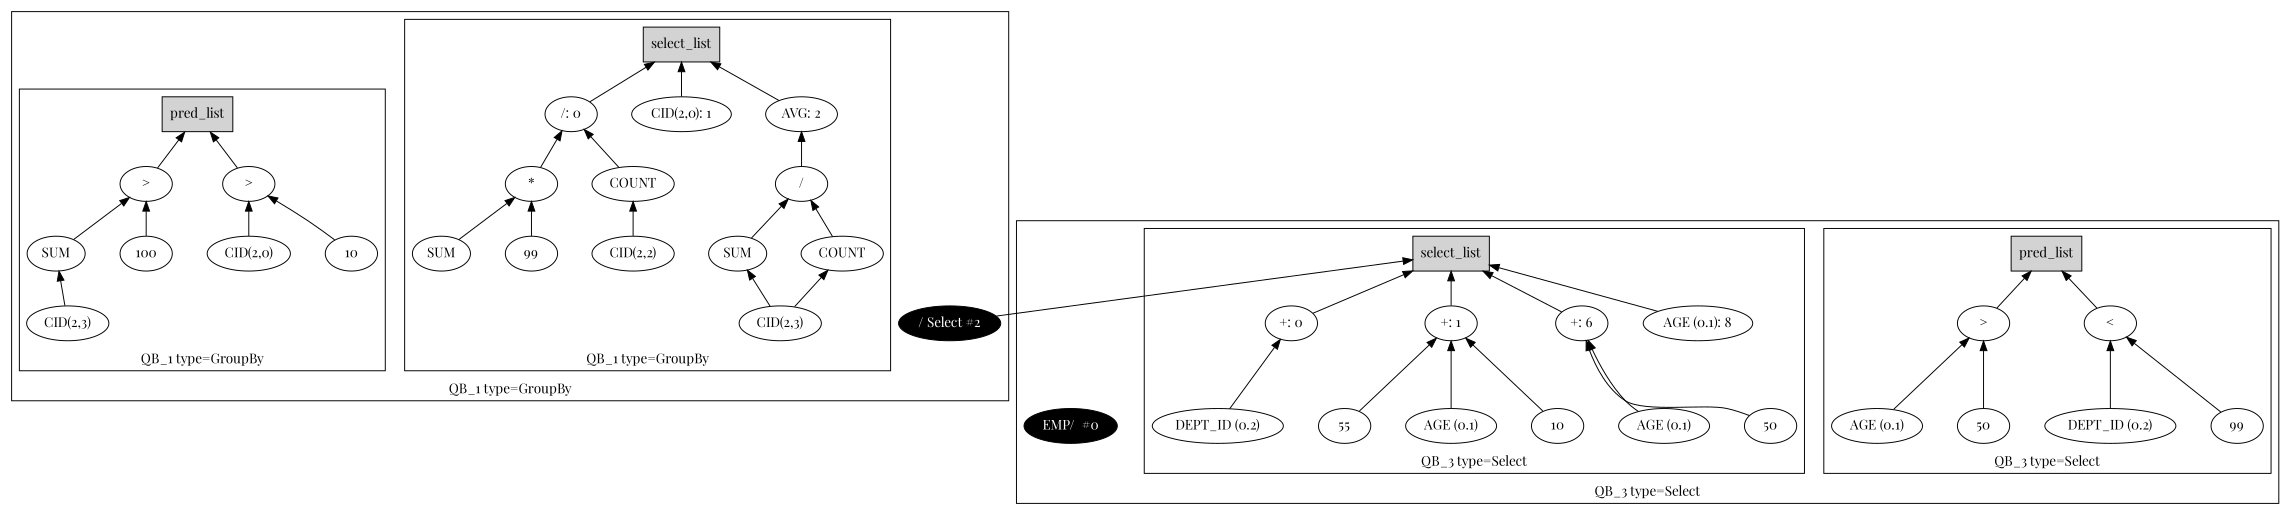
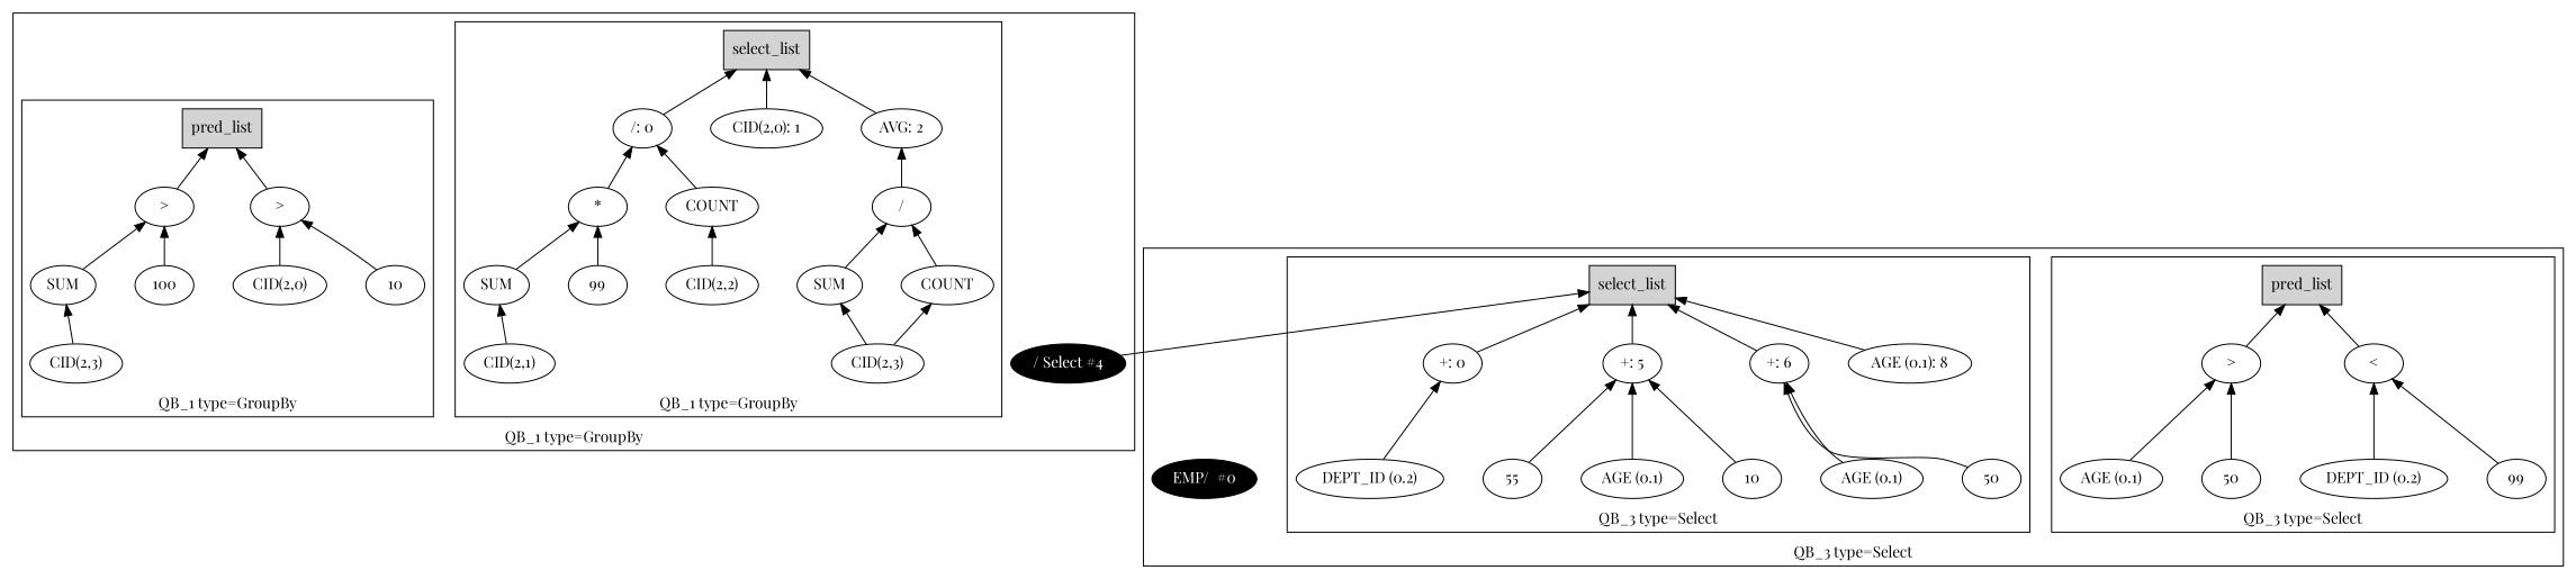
  digraph {
    fontname="Playfair Display"
    nodesep=0.5
    ordering=in
    rankdir=BT
    node [fontname="Playfair Display"]
    edge [fontname="Playfair Display"]
    n1 [label=select_list shape=box style=filled]
    n2 [label="/: 0"]
    n3 [label="*"]
    n4 [label=SUM]
+   n5 [label="CID(2,1)"]
    n6 [label=99]
    n7 [label=COUNT]
    n8 [label="CID(2,2)"]
    n9 [label="CID(2,0): 1"]
    n10 [label="AVG: 2"]
    n11 [label="/"]
    n12 [label=SUM]
    n13 [label="CID(2,3)"]
    n14 [label=COUNT]
    n15 [label=">"]
    n16 [label=pred_list shape=box style=filled]
    n17 [label=SUM]
    n18 [label="CID(2,3)"]
    n19 [label=100]
    n20 [label=">"]
    n21 [label="CID(2,0)"]
    n22 [label=10]
-   n23 [fillcolor=black fontcolor=white label="/ Select #2" style=filled]
+   n23 [fillcolor=black fontcolor=white label="/ Select #4" style=filled]
    n24 [label=">"]
    n25 [label=pred_list shape=box style=filled]
    n26 [label="AGE (0.1)"]
    n27 [label=50]
    n28 [label="<"]
    n29 [label="DEPT_ID (0.2)"]
    n30 [label=99]
    n31 [label=select_list shape=box style=filled]
    n32 [label="+: 0"]
    n33 [label="DEPT_ID (0.2)"]
    n34 [label=55]
-   n35 [label="+: 1"]
+   n35 [label="+: 5"]
    n36 [label="AGE (0.1)"]
    n37 [label=10]
    n38 [label="+: 6"]
    n39 [label="AGE (0.1)"]
    n40 [label=50]
    n41 [label="AGE (0.1): 8"]
    n42 [fillcolor=black fontcolor=white label="EMP/  #0" style=filled]
    subgraph cluster_1 {
      label="QB_1 type=GroupBy"
      n23
      subgraph cluster_2 {
        label="QB_1 type=GroupBy"
        n1
        n2
        n3
        n4
+       n5
        n6
        n7
        n8
        n9
        n10
        n11
        n12
        n13
        n14
      }
      subgraph cluster_3 {
        label="QB_1 type=GroupBy"
        n15
        n16
        n17
        n18
        n19
        n20
        n21
        n22
      }
    }
    subgraph cluster_4 {
      label="QB_3 type=Select"
      n42
      subgraph cluster_5 {
        label="QB_3 type=Select"
        n24
        n25
        n26
        n27
        n28
        n29
        n30
      }
      subgraph cluster_6 {
        label="QB_3 type=Select"
        n31
        n32
        n33
        n34
        n35
        n36
        n37
        n38
        n39
        n40
        n41
      }
    }
    n2 -> n1
    n3 -> n2
    n4 -> n3
+   n5 -> n4
    n6 -> n3
    n7 -> n2
    n8 -> n7
    n9 -> n1
    n10 -> n1
    n11 -> n10
    n12 -> n11
    n13 -> n12
    n13 -> n14
    n14 -> n11
    n15 -> n16
    n17 -> n15
    n18 -> n17
    n19 -> n15
    n20 -> n16
    n21 -> n20
    n22 -> n20
    n23 -> n31
    n24 -> n25
    n26 -> n24
    n27 -> n24
    n28 -> n25
    n29 -> n28
    n30 -> n28
    n32 -> n31
    n33 -> n32
    n34 -> n35
    n35 -> n31
    n36 -> n35
    n37 -> n35
    n38 -> n31
    n39 -> n38
    n40 -> n38
    n41 -> n31
  }
